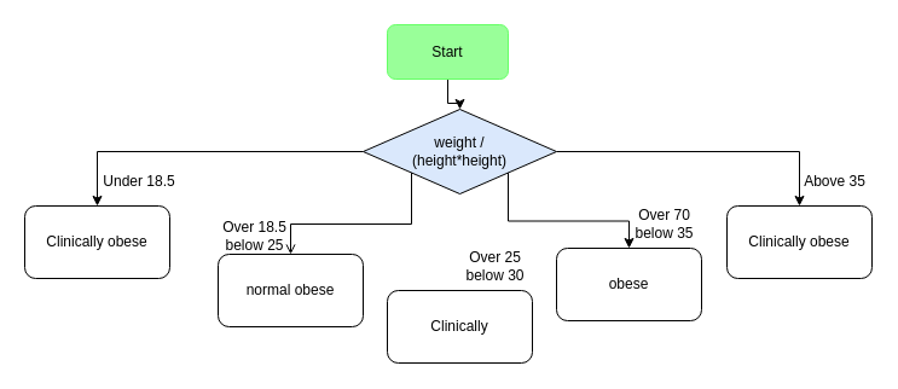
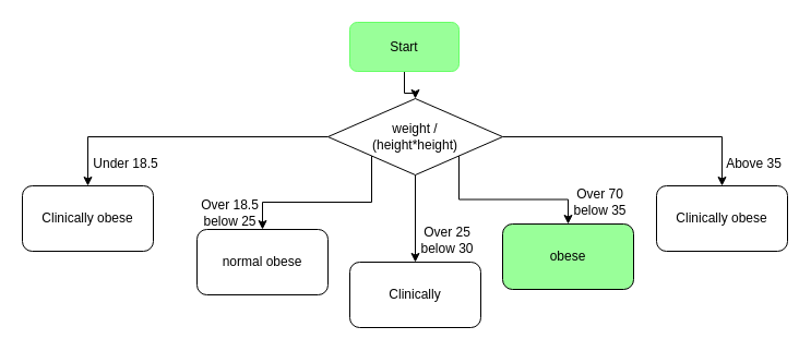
  <mxCell id="0" />
  <mxCell id="1" parent="0" />
  <mxCell id="2" value="" style="edgeStyle=orthogonalEdgeStyle;rounded=0;orthogonalLoop=1;jettySize=auto;html=1;" parent="1" source="3" target="10" edge="1"><mxGeometry relative="1" as="geometry" /></mxCell>
  <mxCell id="3" value="Start" style="rounded=1;whiteSpace=wrap;html=1;fillColor=#99FF99;strokeColor=#66FF66;" parent="1" vertex="1"><mxGeometry x="320" y="20" width="100" height="45" as="geometry" /></mxCell>
  <mxCell id="4" style="edgeStyle=orthogonalEdgeStyle;rounded=0;orthogonalLoop=1;jettySize=auto;html=1;exitX=0.5;exitY=1;exitDx=0;exitDy=0;" parent="1" source="3" target="3" edge="1"><mxGeometry relative="1" as="geometry" /></mxCell>
  <mxCell id="5" style="edgeStyle=orthogonalEdgeStyle;rounded=0;orthogonalLoop=1;jettySize=auto;html=1;exitX=1;exitY=0.5;exitDx=0;exitDy=0;" parent="1" source="10" target="11" edge="1"><mxGeometry relative="1" as="geometry" /></mxCell>
  <mxCell id="6" style="edgeStyle=orthogonalEdgeStyle;rounded=0;orthogonalLoop=1;jettySize=auto;html=1;exitX=1;exitY=1;exitDx=0;exitDy=0;" edge="1" parent="1" source="10" target="13"><mxGeometry relative="1" as="geometry" /></mxCell>
- <mxCell id="8" style="edgeStyle=orthogonalEdgeStyle;rounded=0;orthogonalLoop=1;jettySize=auto;html=1;exitX=0;exitY=1;exitDx=0;exitDy=0;endArrow=open;" edge="1" parent="1" source="10" target="17"><mxGeometry relative="1" as="geometry" /></mxCell>
+ <mxCell id="7" value="" style="edgeStyle=orthogonalEdgeStyle;rounded=0;orthogonalLoop=1;jettySize=auto;html=1;" edge="1" parent="1" source="10" target="15"><mxGeometry relative="1" as="geometry" /></mxCell>
+ <mxCell id="8" style="edgeStyle=orthogonalEdgeStyle;rounded=0;orthogonalLoop=1;jettySize=auto;html=1;exitX=0;exitY=1;exitDx=0;exitDy=0;" edge="1" parent="1" source="10" target="17"><mxGeometry relative="1" as="geometry" /></mxCell>
  <mxCell id="9" style="edgeStyle=orthogonalEdgeStyle;rounded=0;orthogonalLoop=1;jettySize=auto;html=1;exitX=0;exitY=0.5;exitDx=0;exitDy=0;" edge="1" parent="1" source="10" target="19"><mxGeometry relative="1" as="geometry" /></mxCell>
- <mxCell id="10" value="weight / &lt;br&gt;(height*height)" style="rhombus;whiteSpace=wrap;html=1;strokeColor=#000000;fillColor=#dae8fc;" parent="1" vertex="1"><mxGeometry x="300" y="90" width="160" height="70" as="geometry" /></mxCell>
+ <mxCell id="10" value="weight / &lt;br&gt;(height*height)" style="rhombus;whiteSpace=wrap;html=1;strokeColor=#000000;fillColor=#FFFFFF;" parent="1" vertex="1"><mxGeometry x="300" y="90" width="160" height="70" as="geometry" /></mxCell>
  <mxCell id="11" value="Clinically obese" style="rounded=1;whiteSpace=wrap;html=1;strokeColor=#000000;fillColor=#FFFFFF;" parent="1" vertex="1"><mxGeometry x="601" y="170" width="120" height="60" as="geometry" /></mxCell>
  <mxCell id="12" value="Above 35" style="text;html=1;strokeColor=none;fillColor=none;align=center;verticalAlign=middle;whiteSpace=wrap;rounded=0;" parent="1" vertex="1"><mxGeometry x="660" y="140" width="61" height="20" as="geometry" /></mxCell>
- <mxCell id="13" value="obese" style="rounded=1;whiteSpace=wrap;html=1;strokeColor=#000000;fillColor=#FFFFFF;" vertex="1" parent="1"><mxGeometry x="460" y="205" width="120" height="60" as="geometry" /></mxCell>
+ <mxCell id="13" value="obese" style="rounded=1;whiteSpace=wrap;html=1;strokeColor=#000000;fillColor=#99ff99;" vertex="1" parent="1"><mxGeometry x="460" y="205" width="120" height="60" as="geometry" /></mxCell>
  <mxCell id="14" value="Over 70&lt;br&gt;below 35" style="text;html=1;strokeColor=none;fillColor=none;align=center;verticalAlign=middle;whiteSpace=wrap;rounded=0;" vertex="1" parent="1"><mxGeometry x="519" y="175" width="61" height="20" as="geometry" /></mxCell>
  <mxCell id="15" value="Clinically" style="rounded=1;whiteSpace=wrap;html=1;strokeColor=#000000;fillColor=#FFFFFF;" vertex="1" parent="1"><mxGeometry x="320" y="240" width="120" height="60" as="geometry" /></mxCell>
  <mxCell id="16" value="Over 25&lt;br&gt;below 30" style="text;html=1;strokeColor=none;fillColor=none;align=center;verticalAlign=middle;whiteSpace=wrap;rounded=0;" vertex="1" parent="1"><mxGeometry x="379" y="210" width="61" height="20" as="geometry" /></mxCell>
  <mxCell id="17" value="normal obese" style="rounded=1;whiteSpace=wrap;html=1;strokeColor=#000000;fillColor=#FFFFFF;" vertex="1" parent="1"><mxGeometry x="180" y="210" width="120" height="60" as="geometry" /></mxCell>
  <mxCell id="18" value="Over 18.5&lt;br&gt;below 25" style="text;html=1;strokeColor=none;fillColor=none;align=center;verticalAlign=middle;whiteSpace=wrap;rounded=0;" vertex="1" parent="1"><mxGeometry x="180" y="185" width="61" height="20" as="geometry" /></mxCell>
  <mxCell id="19" value="Clinically obese" style="rounded=1;whiteSpace=wrap;html=1;strokeColor=#000000;fillColor=#FFFFFF;" vertex="1" parent="1"><mxGeometry x="20" y="170" width="120" height="60" as="geometry" /></mxCell>
  <mxCell id="20" value="Under 18.5" style="text;html=1;strokeColor=none;fillColor=none;align=center;verticalAlign=middle;whiteSpace=wrap;rounded=0;" vertex="1" parent="1"><mxGeometry x="70" y="140" width="90" height="20" as="geometry" /></mxCell>
